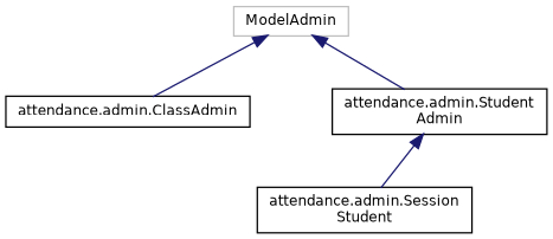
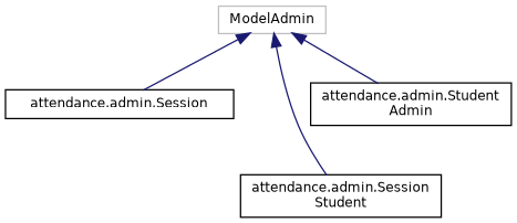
  digraph {
    rankdir=TB
    node [color=black fillcolor=white fontname=Helvetica fontsize=10 shape=record style=filled]
    edge [color=midnightblue dir=back fontname=Helvetica fontsize=10 labelfontname=Helvetica labelfontsize=10 style=solid]
    n1 [color=grey75 height=0.2 label=ModelAdmin width=0.4]
-   n2 [height=0.2 label="attendance.admin.ClassAdmin" width=0.4]
+   n2 [height=0.2 label="attendance.admin.Session" width=0.4]
    n3 [height=0.2 label="attendance.admin.Session\lStudent" width=0.4]
    n4 [height=0.2 label="attendance.admin.Student\lAdmin" width=0.4]
    n1 -> n2
-   n4 -> n3
+   n1 -> n3
    n1 -> n4
  }
